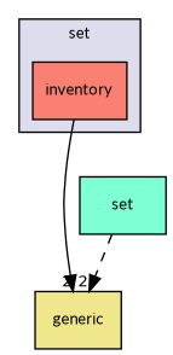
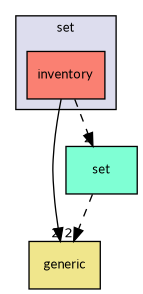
  digraph {
    compound=true
    fontname=Lato
    node [fontname=Lato fontsize=10 shape=box style=filled]
    edge [fontname=Lato headlabel=2 labeldistance=1.5 labelfontname=Helvetica labelfontsize=10 style=dashed]
    n1 [fillcolor=salmon label=inventory pencolor=black]
    n2 [fillcolor=khaki label=generic]
    n3 [fillcolor=aquamarine label=set]
    subgraph cluster_1 {
      bgcolor="#ddddee"
      fontsize=10
      label=set
      pencolor=black
      n1
    }
    n1 -> n2 [style=solid]
+   n1 -> n3
    n3 -> n2
  }
